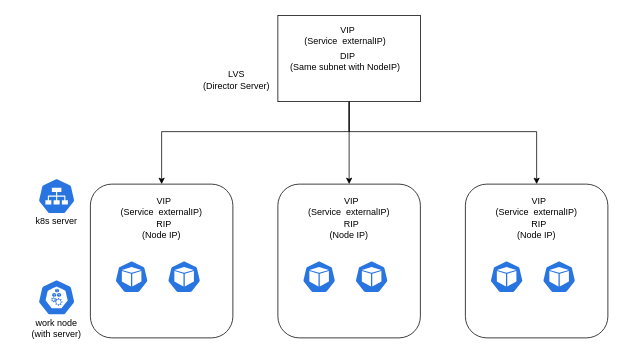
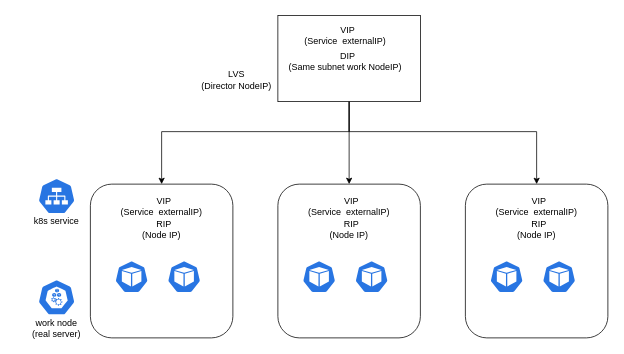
  <mxCell id="0" />
  <mxCell id="1" parent="0" />
  <mxCell id="2" value="" style="rounded=1;whiteSpace=wrap;html=1;" parent="1" vertex="1"><mxGeometry x="120" y="245" width="190" height="205" as="geometry" /></mxCell>
  <mxCell id="3" value="" style="rounded=1;whiteSpace=wrap;html=1;" parent="1" vertex="1"><mxGeometry x="620" y="245" width="190" height="205" as="geometry" /></mxCell>
  <mxCell id="4" value="" style="rounded=1;whiteSpace=wrap;html=1;" parent="1" vertex="1"><mxGeometry x="370" y="245" width="190" height="205" as="geometry" /></mxCell>
  <mxCell id="5" value="" style="edgeStyle=orthogonalEdgeStyle;rounded=0;orthogonalLoop=1;jettySize=auto;html=1;entryX=0.5;entryY=0;entryDx=0;entryDy=0;" parent="1" source="6" target="4" edge="1"><mxGeometry relative="1" as="geometry"><mxPoint x="465" y="222" as="targetPoint" /></mxGeometry></mxCell>
  <mxCell id="6" value="" style="rounded=0;whiteSpace=wrap;html=1;" parent="1" vertex="1"><mxGeometry x="370" y="20" width="190" height="115" as="geometry" /></mxCell>
  <mxCell id="7" value="" style="html=1;dashed=0;whitespace=wrap;fillColor=#2875E2;strokeColor=#ffffff;points=[[0.005,0.63,0],[0.1,0.2,0],[0.9,0.2,0],[0.5,0,0],[0.995,0.63,0],[0.72,0.99,0],[0.5,1,0],[0.28,0.99,0]];shape=mxgraph.kubernetes.icon;prIcon=svc" parent="1" vertex="1"><mxGeometry x="50" y="237" width="50" height="48" as="geometry" /></mxCell>
- <mxCell id="8" value="&lt;br&gt;work node&lt;br&gt;(with server)" style="text;html=1;strokeColor=none;fillColor=none;align=center;verticalAlign=middle;whiteSpace=wrap;rounded=0;" parent="1" vertex="1"><mxGeometry y="420" width="110" height="20" as="geometry" x="20" /></mxCell>
+ <mxCell id="8" value="&lt;br&gt;work node&lt;br&gt;(real server)" style="text;html=1;strokeColor=none;fillColor=none;align=center;verticalAlign=middle;whiteSpace=wrap;rounded=0;" parent="1" vertex="1"><mxGeometry y="420" width="110" height="20" as="geometry" x="20" /></mxCell>
  <mxCell id="9" style="edgeStyle=orthogonalEdgeStyle;rounded=0;orthogonalLoop=1;jettySize=auto;html=1;exitX=0.5;exitY=1;exitDx=0;exitDy=0;" parent="1" source="14" target="14" edge="1"><mxGeometry relative="1" as="geometry" /></mxCell>
  <mxCell id="10" style="edgeStyle=orthogonalEdgeStyle;rounded=0;orthogonalLoop=1;jettySize=auto;html=1;exitX=0.5;exitY=1;exitDx=0;exitDy=0;" parent="1" source="14" target="14" edge="1"><mxGeometry relative="1" as="geometry" /></mxCell>
  <mxCell id="11" value="&amp;nbsp; VIP&lt;br&gt;(Service&amp;nbsp; externalIP)" style="text;html=1;strokeColor=none;fillColor=none;align=center;verticalAlign=middle;whiteSpace=wrap;rounded=0;" parent="1" vertex="1"><mxGeometry x="145" y="265" width="140" height="20" as="geometry" /></mxCell>
  <mxCell id="12" value="&amp;nbsp; RIP&lt;br&gt;(Node IP)" style="text;html=1;strokeColor=none;fillColor=none;align=center;verticalAlign=middle;whiteSpace=wrap;rounded=0;" parent="1" vertex="1"><mxGeometry x="145" y="295" width="140" height="20" as="geometry" /></mxCell>
- <mxCell id="13" value="&amp;nbsp; DIP&lt;br&gt;(Same subnet with NodeIP)" style="text;html=1;strokeColor=none;fillColor=none;align=center;verticalAlign=middle;whiteSpace=wrap;rounded=0;" parent="1" vertex="1"><mxGeometry x="380" y="71" width="160" height="20" as="geometry" /></mxCell>
+ <mxCell id="13" value="&amp;nbsp; DIP&lt;br&gt;(Same subnet work NodeIP)" style="text;html=1;strokeColor=none;fillColor=none;align=center;verticalAlign=middle;whiteSpace=wrap;rounded=0;" parent="1" vertex="1"><mxGeometry x="380" y="71" width="160" height="20" as="geometry" /></mxCell>
  <mxCell id="14" value="&amp;nbsp; VIP&lt;br&gt;(Service&amp;nbsp; externalIP)" style="text;html=1;strokeColor=none;fillColor=none;align=center;verticalAlign=middle;whiteSpace=wrap;rounded=0;" parent="1" vertex="1"><mxGeometry x="390" y="37" width="140" height="20" as="geometry" /></mxCell>
  <mxCell id="15" value="" style="html=1;dashed=0;whitespace=wrap;fillColor=#2875E2;strokeColor=#ffffff;points=[[0.005,0.63,0],[0.1,0.2,0],[0.9,0.2,0],[0.5,0,0],[0.995,0.63,0],[0.72,0.99,0],[0.5,1,0],[0.28,0.99,0]];shape=mxgraph.kubernetes.icon;prIcon=pod" parent="1" vertex="1"><mxGeometry x="220" y="347" width="50" height="43" as="geometry" /></mxCell>
  <mxCell id="16" value="" style="html=1;dashed=0;whitespace=wrap;fillColor=#2875E2;strokeColor=#ffffff;points=[[0.005,0.63,0],[0.1,0.2,0],[0.9,0.2,0],[0.5,0,0],[0.995,0.63,0],[0.72,0.99,0],[0.5,1,0],[0.28,0.99,0]];shape=mxgraph.kubernetes.icon;prIcon=pod" parent="1" vertex="1"><mxGeometry x="150" y="347" width="50" height="43" as="geometry" /></mxCell>
  <mxCell id="17" value="&amp;nbsp; VIP&lt;br&gt;(Service&amp;nbsp; externalIP)" style="text;html=1;strokeColor=none;fillColor=none;align=center;verticalAlign=middle;whiteSpace=wrap;rounded=0;" parent="1" vertex="1"><mxGeometry x="395" y="265" width="140" height="20" as="geometry" /></mxCell>
  <mxCell id="18" value="&amp;nbsp; RIP&lt;br&gt;(Node IP)" style="text;html=1;strokeColor=none;fillColor=none;align=center;verticalAlign=middle;whiteSpace=wrap;rounded=0;" parent="1" vertex="1"><mxGeometry x="395" y="295" width="140" height="20" as="geometry" /></mxCell>
  <mxCell id="19" value="" style="html=1;dashed=0;whitespace=wrap;fillColor=#2875E2;strokeColor=#ffffff;points=[[0.005,0.63,0],[0.1,0.2,0],[0.9,0.2,0],[0.5,0,0],[0.995,0.63,0],[0.72,0.99,0],[0.5,1,0],[0.28,0.99,0]];shape=mxgraph.kubernetes.icon;prIcon=pod" parent="1" vertex="1"><mxGeometry x="470" y="347" width="50" height="43" as="geometry" /></mxCell>
  <mxCell id="20" value="" style="html=1;dashed=0;whitespace=wrap;fillColor=#2875E2;strokeColor=#ffffff;points=[[0.005,0.63,0],[0.1,0.2,0],[0.9,0.2,0],[0.5,0,0],[0.995,0.63,0],[0.72,0.99,0],[0.5,1,0],[0.28,0.99,0]];shape=mxgraph.kubernetes.icon;prIcon=pod" parent="1" vertex="1"><mxGeometry x="400" y="347" width="50" height="43" as="geometry" /></mxCell>
  <mxCell id="21" value="&amp;nbsp; VIP&lt;br&gt;(Service&amp;nbsp; externalIP)" style="text;html=1;strokeColor=none;fillColor=none;align=center;verticalAlign=middle;whiteSpace=wrap;rounded=0;" parent="1" vertex="1"><mxGeometry x="645" y="265" width="140" height="20" as="geometry" /></mxCell>
  <mxCell id="22" value="&amp;nbsp; RIP&lt;br&gt;(Node IP)" style="text;html=1;strokeColor=none;fillColor=none;align=center;verticalAlign=middle;whiteSpace=wrap;rounded=0;" parent="1" vertex="1"><mxGeometry x="645" y="295" width="140" height="20" as="geometry" /></mxCell>
  <mxCell id="23" value="" style="html=1;dashed=0;whitespace=wrap;fillColor=#2875E2;strokeColor=#ffffff;points=[[0.005,0.63,0],[0.1,0.2,0],[0.9,0.2,0],[0.5,0,0],[0.995,0.63,0],[0.72,0.99,0],[0.5,1,0],[0.28,0.99,0]];shape=mxgraph.kubernetes.icon;prIcon=pod" parent="1" vertex="1"><mxGeometry x="720" y="347" width="50" height="43" as="geometry" /></mxCell>
  <mxCell id="24" value="" style="html=1;dashed=0;whitespace=wrap;fillColor=#2875E2;strokeColor=#ffffff;points=[[0.005,0.63,0],[0.1,0.2,0],[0.9,0.2,0],[0.5,0,0],[0.995,0.63,0],[0.72,0.99,0],[0.5,1,0],[0.28,0.99,0]];shape=mxgraph.kubernetes.icon;prIcon=pod" parent="1" vertex="1"><mxGeometry x="650" y="347" width="50" height="43" as="geometry" /></mxCell>
  <mxCell id="25" style="edgeStyle=orthogonalEdgeStyle;rounded=0;orthogonalLoop=1;jettySize=auto;html=1;entryX=0.5;entryY=0;entryDx=0;entryDy=0;exitX=0.5;exitY=1;exitDx=0;exitDy=0;" parent="1" source="6" target="2" edge="1"><mxGeometry relative="1" as="geometry"><mxPoint x="220" y="235" as="targetPoint" /><mxPoint x="460" y="145" as="sourcePoint" /><Array as="points"><mxPoint x="465" y="175" /><mxPoint x="215" y="175" /></Array></mxGeometry></mxCell>
- <mxCell id="26" value="LVS&lt;br&gt;(Director Server)" style="text;html=1;strokeColor=none;fillColor=none;align=center;verticalAlign=middle;whiteSpace=wrap;rounded=0;" parent="1" vertex="1"><mxGeometry x="260" y="91" width="110" height="30" as="geometry" /></mxCell>
+ <mxCell id="26" value="LVS&lt;br&gt;(Director NodeIP)" style="text;html=1;strokeColor=none;fillColor=none;align=center;verticalAlign=middle;whiteSpace=wrap;rounded=0;" parent="1" vertex="1"><mxGeometry x="260" y="91" width="110" height="30" as="geometry" /></mxCell>
  <mxCell id="27" style="edgeStyle=orthogonalEdgeStyle;rounded=0;orthogonalLoop=1;jettySize=auto;html=1;entryX=0.5;entryY=0;entryDx=0;entryDy=0;exitX=0.5;exitY=1;exitDx=0;exitDy=0;" parent="1" source="6" target="3" edge="1"><mxGeometry relative="1" as="geometry"><mxPoint x="590" y="195" as="targetPoint" /><mxPoint x="460" y="145" as="sourcePoint" /><Array as="points"><mxPoint x="465" y="175" /><mxPoint x="715" y="175" /></Array></mxGeometry></mxCell>
- <mxCell id="28" value="k8s server" style="text;html=1;strokeColor=none;fillColor=none;align=center;verticalAlign=middle;whiteSpace=wrap;rounded=0;" parent="1" vertex="1"><mxGeometry y="285" width="110" height="20" as="geometry" x="20" /></mxCell>
+ <mxCell id="28" value="k8s service" style="text;html=1;strokeColor=none;fillColor=none;align=center;verticalAlign=middle;whiteSpace=wrap;rounded=0;" parent="1" vertex="1"><mxGeometry y="285" width="110" height="20" as="geometry" x="20" /></mxCell>
  <mxCell id="29" value="" style="html=1;dashed=0;whitespace=wrap;fillColor=#2875E2;strokeColor=#ffffff;points=[[0.005,0.63,0],[0.1,0.2,0],[0.9,0.2,0],[0.5,0,0],[0.995,0.63,0],[0.72,0.99,0],[0.5,1,0],[0.28,0.99,0]];shape=mxgraph.kubernetes.icon;prIcon=node" vertex="1" parent="1"><mxGeometry x="50" y="372" width="50" height="48" as="geometry" /></mxCell>
